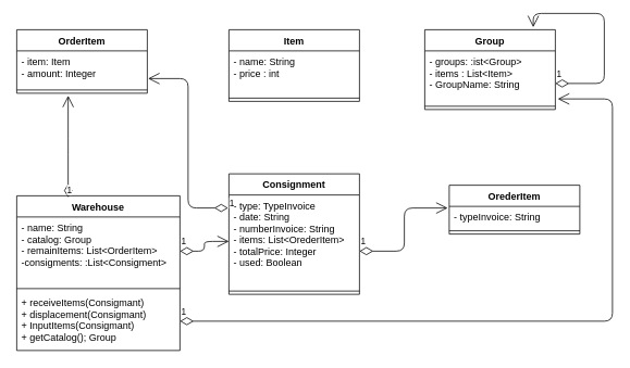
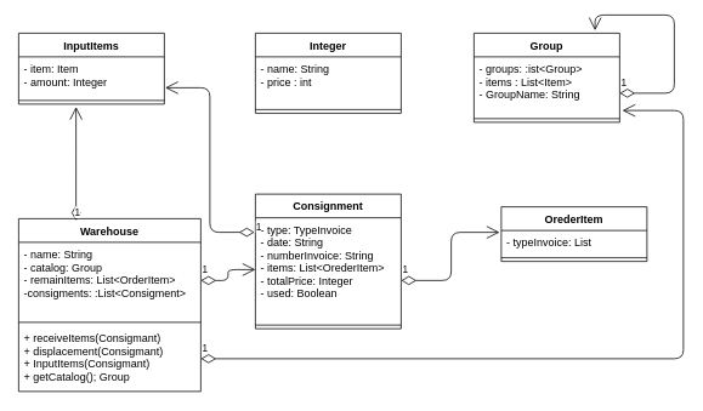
  <mxCell id="0" />
  <mxCell id="1" parent="0" />
- <mxCell id="2" value="Item" style="swimlane;fontStyle=1;align=center;verticalAlign=top;childLayout=stackLayout;horizontal=1;startSize=26;horizontalStack=0;resizeParent=1;resizeParentMax=0;resizeLast=0;collapsible=1;marginBottom=0;" parent="1" vertex="1"><mxGeometry x="280" y="20" width="160" height="88" as="geometry"><mxRectangle x="180" y="299" width="60" height="26" as="alternateBounds" /></mxGeometry></mxCell>
+ <mxCell id="2" value="Integer" style="swimlane;fontStyle=1;align=center;verticalAlign=top;childLayout=stackLayout;horizontal=1;startSize=26;horizontalStack=0;resizeParent=1;resizeParentMax=0;resizeLast=0;collapsible=1;marginBottom=0;" parent="1" vertex="1"><mxGeometry x="280" y="20" width="160" height="88" as="geometry"><mxRectangle x="180" y="299" width="60" height="26" as="alternateBounds" /></mxGeometry></mxCell>
  <mxCell id="3" value="- name: String&#10;- price : int&#10;" style="text;strokeColor=none;fillColor=none;align=left;verticalAlign=top;spacingLeft=4;spacingRight=4;overflow=hidden;rotatable=0;points=[[0,0.5],[1,0.5]];portConstraint=eastwest;" parent="2" vertex="1"><mxGeometry y="26" width="160" height="54" as="geometry" /></mxCell>
  <mxCell id="4" value="" style="line;strokeWidth=1;fillColor=none;align=left;verticalAlign=middle;spacingTop=-1;spacingLeft=3;spacingRight=3;rotatable=0;labelPosition=right;points=[];portConstraint=eastwest;" parent="2" vertex="1"><mxGeometry y="80" width="160" height="8" as="geometry" /></mxCell>
- <mxCell id="5" value="OrderItem" style="swimlane;fontStyle=1;align=center;verticalAlign=top;childLayout=stackLayout;horizontal=1;startSize=26;horizontalStack=0;resizeParent=1;resizeParentMax=0;resizeLast=0;collapsible=1;marginBottom=0;" parent="1" vertex="1"><mxGeometry x="20" y="20" width="160" height="78" as="geometry" /></mxCell>
+ <mxCell id="5" value="InputItems" style="swimlane;fontStyle=1;align=center;verticalAlign=top;childLayout=stackLayout;horizontal=1;startSize=26;horizontalStack=0;resizeParent=1;resizeParentMax=0;resizeLast=0;collapsible=1;marginBottom=0;" parent="1" vertex="1"><mxGeometry x="20" y="20" width="160" height="78" as="geometry" /></mxCell>
  <mxCell id="6" value="- item: Item&#10;- amount: Integer&#10;" style="text;strokeColor=none;fillColor=none;align=left;verticalAlign=top;spacingLeft=4;spacingRight=4;overflow=hidden;rotatable=0;points=[[0,0.5],[1,0.5]];portConstraint=eastwest;" parent="5" vertex="1"><mxGeometry y="26" width="160" height="44" as="geometry" /></mxCell>
  <mxCell id="7" value="" style="line;strokeWidth=1;fillColor=none;align=left;verticalAlign=middle;spacingTop=-1;spacingLeft=3;spacingRight=3;rotatable=0;labelPosition=right;points=[];portConstraint=eastwest;" parent="5" vertex="1"><mxGeometry y="70" width="160" height="8" as="geometry" /></mxCell>
  <mxCell id="8" value="Group" style="swimlane;fontStyle=1;align=center;verticalAlign=top;childLayout=stackLayout;horizontal=1;startSize=26;horizontalStack=0;resizeParent=1;resizeParentMax=0;resizeLast=0;collapsible=1;marginBottom=0;" vertex="1" parent="1"><mxGeometry x="520" y="20" width="160" height="98" as="geometry" /></mxCell>
  <mxCell id="9" value="- groups: :ist&lt;Group&gt;&#10;- items : List&lt;Item&gt;&#10;- GroupName: String" style="text;strokeColor=none;fillColor=none;align=left;verticalAlign=top;spacingLeft=4;spacingRight=4;overflow=hidden;rotatable=0;points=[[0,0.5],[1,0.5]];portConstraint=eastwest;" vertex="1" parent="8"><mxGeometry y="26" width="160" height="64" as="geometry" /></mxCell>
  <mxCell id="10" value="" style="line;strokeWidth=1;fillColor=none;align=left;verticalAlign=middle;spacingTop=-1;spacingLeft=3;spacingRight=3;rotatable=0;labelPosition=right;points=[];portConstraint=eastwest;" vertex="1" parent="8"><mxGeometry y="90" width="160" height="8" as="geometry" /></mxCell>
  <mxCell id="11" value="1" style="endArrow=open;html=1;endSize=12;startArrow=diamondThin;startSize=14;startFill=0;edgeStyle=orthogonalEdgeStyle;align=left;verticalAlign=bottom;entryX=0.831;entryY=-0.031;entryDx=0;entryDy=0;entryPerimeter=0;" edge="1" parent="8" source="9" target="8"><mxGeometry x="-1" y="3" relative="1" as="geometry"><mxPoint x="-450" y="230" as="sourcePoint" /><mxPoint x="-290" y="230" as="targetPoint" /><Array as="points"><mxPoint x="220" y="66" /><mxPoint x="220" y="-20" /><mxPoint x="133" y="-20" /></Array></mxGeometry></mxCell>
  <mxCell id="12" value="Consignment" style="swimlane;fontStyle=1;align=center;verticalAlign=top;childLayout=stackLayout;horizontal=1;startSize=26;horizontalStack=0;resizeParent=1;resizeParentMax=0;resizeLast=0;collapsible=1;marginBottom=0;" vertex="1" parent="1"><mxGeometry x="280" y="197" width="160" height="148" as="geometry" /></mxCell>
  <mxCell id="13" value="- type: TypeInvoice&#10;- date: String&#10;- numberInvoice: String&#10;- items: List&lt;OrederItem&gt;&#10;- totalPrice: Integer&#10;- used: Boolean" style="text;strokeColor=none;fillColor=none;align=left;verticalAlign=top;spacingLeft=4;spacingRight=4;overflow=hidden;rotatable=0;points=[[0,0.5],[1,0.5]];portConstraint=eastwest;" vertex="1" parent="12"><mxGeometry y="26" width="160" height="114" as="geometry" /></mxCell>
  <mxCell id="14" value="" style="line;strokeWidth=1;fillColor=none;align=left;verticalAlign=middle;spacingTop=-1;spacingLeft=3;spacingRight=3;rotatable=0;labelPosition=right;points=[];portConstraint=eastwest;" vertex="1" parent="12"><mxGeometry y="140" width="160" height="8" as="geometry" /></mxCell>
  <mxCell id="15" value="OrederItem" style="swimlane;fontStyle=1;align=center;verticalAlign=top;childLayout=stackLayout;horizontal=1;startSize=26;horizontalStack=0;resizeParent=1;resizeParentMax=0;resizeLast=0;collapsible=1;marginBottom=0;" vertex="1" parent="1"><mxGeometry x="550" y="211" width="160" height="60" as="geometry" /></mxCell>
- <mxCell id="16" value="- typeInvoice: String" style="text;strokeColor=none;fillColor=none;align=left;verticalAlign=top;spacingLeft=4;spacingRight=4;overflow=hidden;rotatable=0;points=[[0,0.5],[1,0.5]];portConstraint=eastwest;" vertex="1" parent="15"><mxGeometry y="26" width="160" height="26" as="geometry" /></mxCell>
+ <mxCell id="16" value="- typeInvoice: List" style="text;strokeColor=none;fillColor=none;align=left;verticalAlign=top;spacingLeft=4;spacingRight=4;overflow=hidden;rotatable=0;points=[[0,0.5],[1,0.5]];portConstraint=eastwest;" vertex="1" parent="15"><mxGeometry y="26" width="160" height="26" as="geometry" /></mxCell>
  <mxCell id="17" value="" style="line;strokeWidth=1;fillColor=none;align=left;verticalAlign=middle;spacingTop=-1;spacingLeft=3;spacingRight=3;rotatable=0;labelPosition=right;points=[];portConstraint=eastwest;" vertex="1" parent="15"><mxGeometry y="52" width="160" height="8" as="geometry" /></mxCell>
  <mxCell id="18" value="1" style="endArrow=open;html=1;endSize=12;startArrow=diamondThin;startSize=14;startFill=0;edgeStyle=orthogonalEdgeStyle;align=left;verticalAlign=bottom;exitX=1;exitY=0.605;exitDx=0;exitDy=0;exitPerimeter=0;entryX=-0.012;entryY=0.077;entryDx=0;entryDy=0;entryPerimeter=0;" edge="1" parent="1" source="13" target="16"><mxGeometry x="-1" y="3" relative="1" as="geometry"><mxPoint x="460" y="291" as="sourcePoint" /><mxPoint x="520" y="241" as="targetPoint" /></mxGeometry></mxCell>
  <mxCell id="19" value="1" style="endArrow=open;html=1;endSize=12;startArrow=diamondThin;startSize=14;startFill=0;edgeStyle=orthogonalEdgeStyle;align=left;verticalAlign=bottom;exitX=-0.006;exitY=0.14;exitDx=0;exitDy=0;exitPerimeter=0;entryX=1.006;entryY=0.773;entryDx=0;entryDy=0;entryPerimeter=0;" edge="1" parent="1" source="13" target="6"><mxGeometry x="-1" y="3" relative="1" as="geometry"><mxPoint x="160" y="161" as="sourcePoint" /><mxPoint x="320" y="161" as="targetPoint" /></mxGeometry></mxCell>
  <mxCell id="20" value="Warehouse" style="swimlane;fontStyle=1;align=center;verticalAlign=top;childLayout=stackLayout;horizontal=1;startSize=26;horizontalStack=0;resizeParent=1;resizeParentMax=0;resizeLast=0;collapsible=1;marginBottom=0;" vertex="1" parent="1"><mxGeometry x="20" y="224" width="200" height="190" as="geometry" /></mxCell>
  <mxCell id="21" value="- name: String&#10;- catalog: Group&#10;- remainItems: List&lt;OrderItem&gt;&#10;-consigments: :List&lt;Consigment&gt;" style="text;strokeColor=none;fillColor=none;align=left;verticalAlign=top;spacingLeft=4;spacingRight=4;overflow=hidden;rotatable=0;points=[[0,0.5],[1,0.5]];portConstraint=eastwest;" vertex="1" parent="20"><mxGeometry y="26" width="200" height="84" as="geometry" /></mxCell>
  <mxCell id="22" value="" style="line;strokeWidth=1;fillColor=none;align=left;verticalAlign=middle;spacingTop=-1;spacingLeft=3;spacingRight=3;rotatable=0;labelPosition=right;points=[];portConstraint=eastwest;" vertex="1" parent="20"><mxGeometry y="110" width="200" height="8" as="geometry" /></mxCell>
  <mxCell id="23" value="+ receiveItems(Consigmant)&#10;+ displacement(Consigmant)&#10;+ InputItems(Consigmant)&#10;+ getCatalog(); Group" style="text;strokeColor=none;fillColor=none;align=left;verticalAlign=top;spacingLeft=4;spacingRight=4;overflow=hidden;rotatable=0;points=[[0,0.5],[1,0.5]];portConstraint=eastwest;" vertex="1" parent="20"><mxGeometry y="118" width="200" height="72" as="geometry" /></mxCell>
  <mxCell id="24" value="1" style="endArrow=open;html=1;endSize=12;startArrow=diamondThin;startSize=14;startFill=0;edgeStyle=orthogonalEdgeStyle;align=left;verticalAlign=bottom;entryX=1.019;entryY=0.922;entryDx=0;entryDy=0;entryPerimeter=0;" edge="1" parent="1" source="23" target="9"><mxGeometry x="-1" y="3" relative="1" as="geometry"><mxPoint x="223" y="377.5" as="sourcePoint" /><mxPoint x="760" y="111" as="targetPoint" /><Array as="points"><mxPoint x="750" y="378" /><mxPoint x="750" y="105" /></Array></mxGeometry></mxCell>
  <mxCell id="25" value="1" style="endArrow=open;html=1;endSize=12;startArrow=diamondThin;startSize=14;startFill=0;edgeStyle=orthogonalEdgeStyle;align=left;verticalAlign=bottom;" edge="1" parent="1" source="21" target="13"><mxGeometry x="-1" y="3" relative="1" as="geometry"><mxPoint x="220" y="291.5" as="sourcePoint" /><mxPoint x="380" y="291.5" as="targetPoint" /></mxGeometry></mxCell>
  <mxCell id="26" value="1" style="endArrow=open;html=1;endSize=12;startArrow=diamondThin;startSize=14;startFill=0;edgeStyle=orthogonalEdgeStyle;align=left;verticalAlign=bottom;exitX=0.315;exitY=0.011;exitDx=0;exitDy=0;exitPerimeter=0;" edge="1" parent="1" source="20"><mxGeometry x="-1" y="3" relative="1" as="geometry"><mxPoint x="0" y="196.5" as="sourcePoint" /><mxPoint x="83" y="101" as="targetPoint" /></mxGeometry></mxCell>
